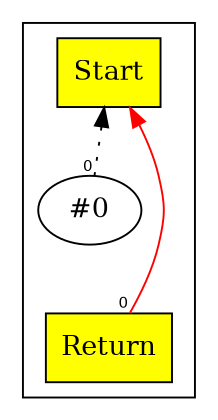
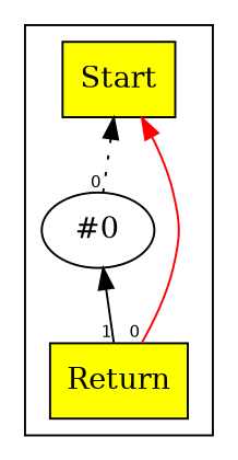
  digraph {
    concentrate=true
    ordering=in
    rankdir=BT
    node [fillcolor=yellow shape=box style=filled]
    edge [fontname=Helvetica fontsize=8 taillabel=0]
    n1 [label=Start]
    n2 [label="#0" fillcolor="" shape="" style=""]
    n3 [label=Return]
    subgraph cluster_1 {
      n1
      n2
      n3
    }
    n2 -> n1 [style=dotted]
    n3 -> n1 [color=red]
+   n3 -> n2 [taillabel=1]
  }
